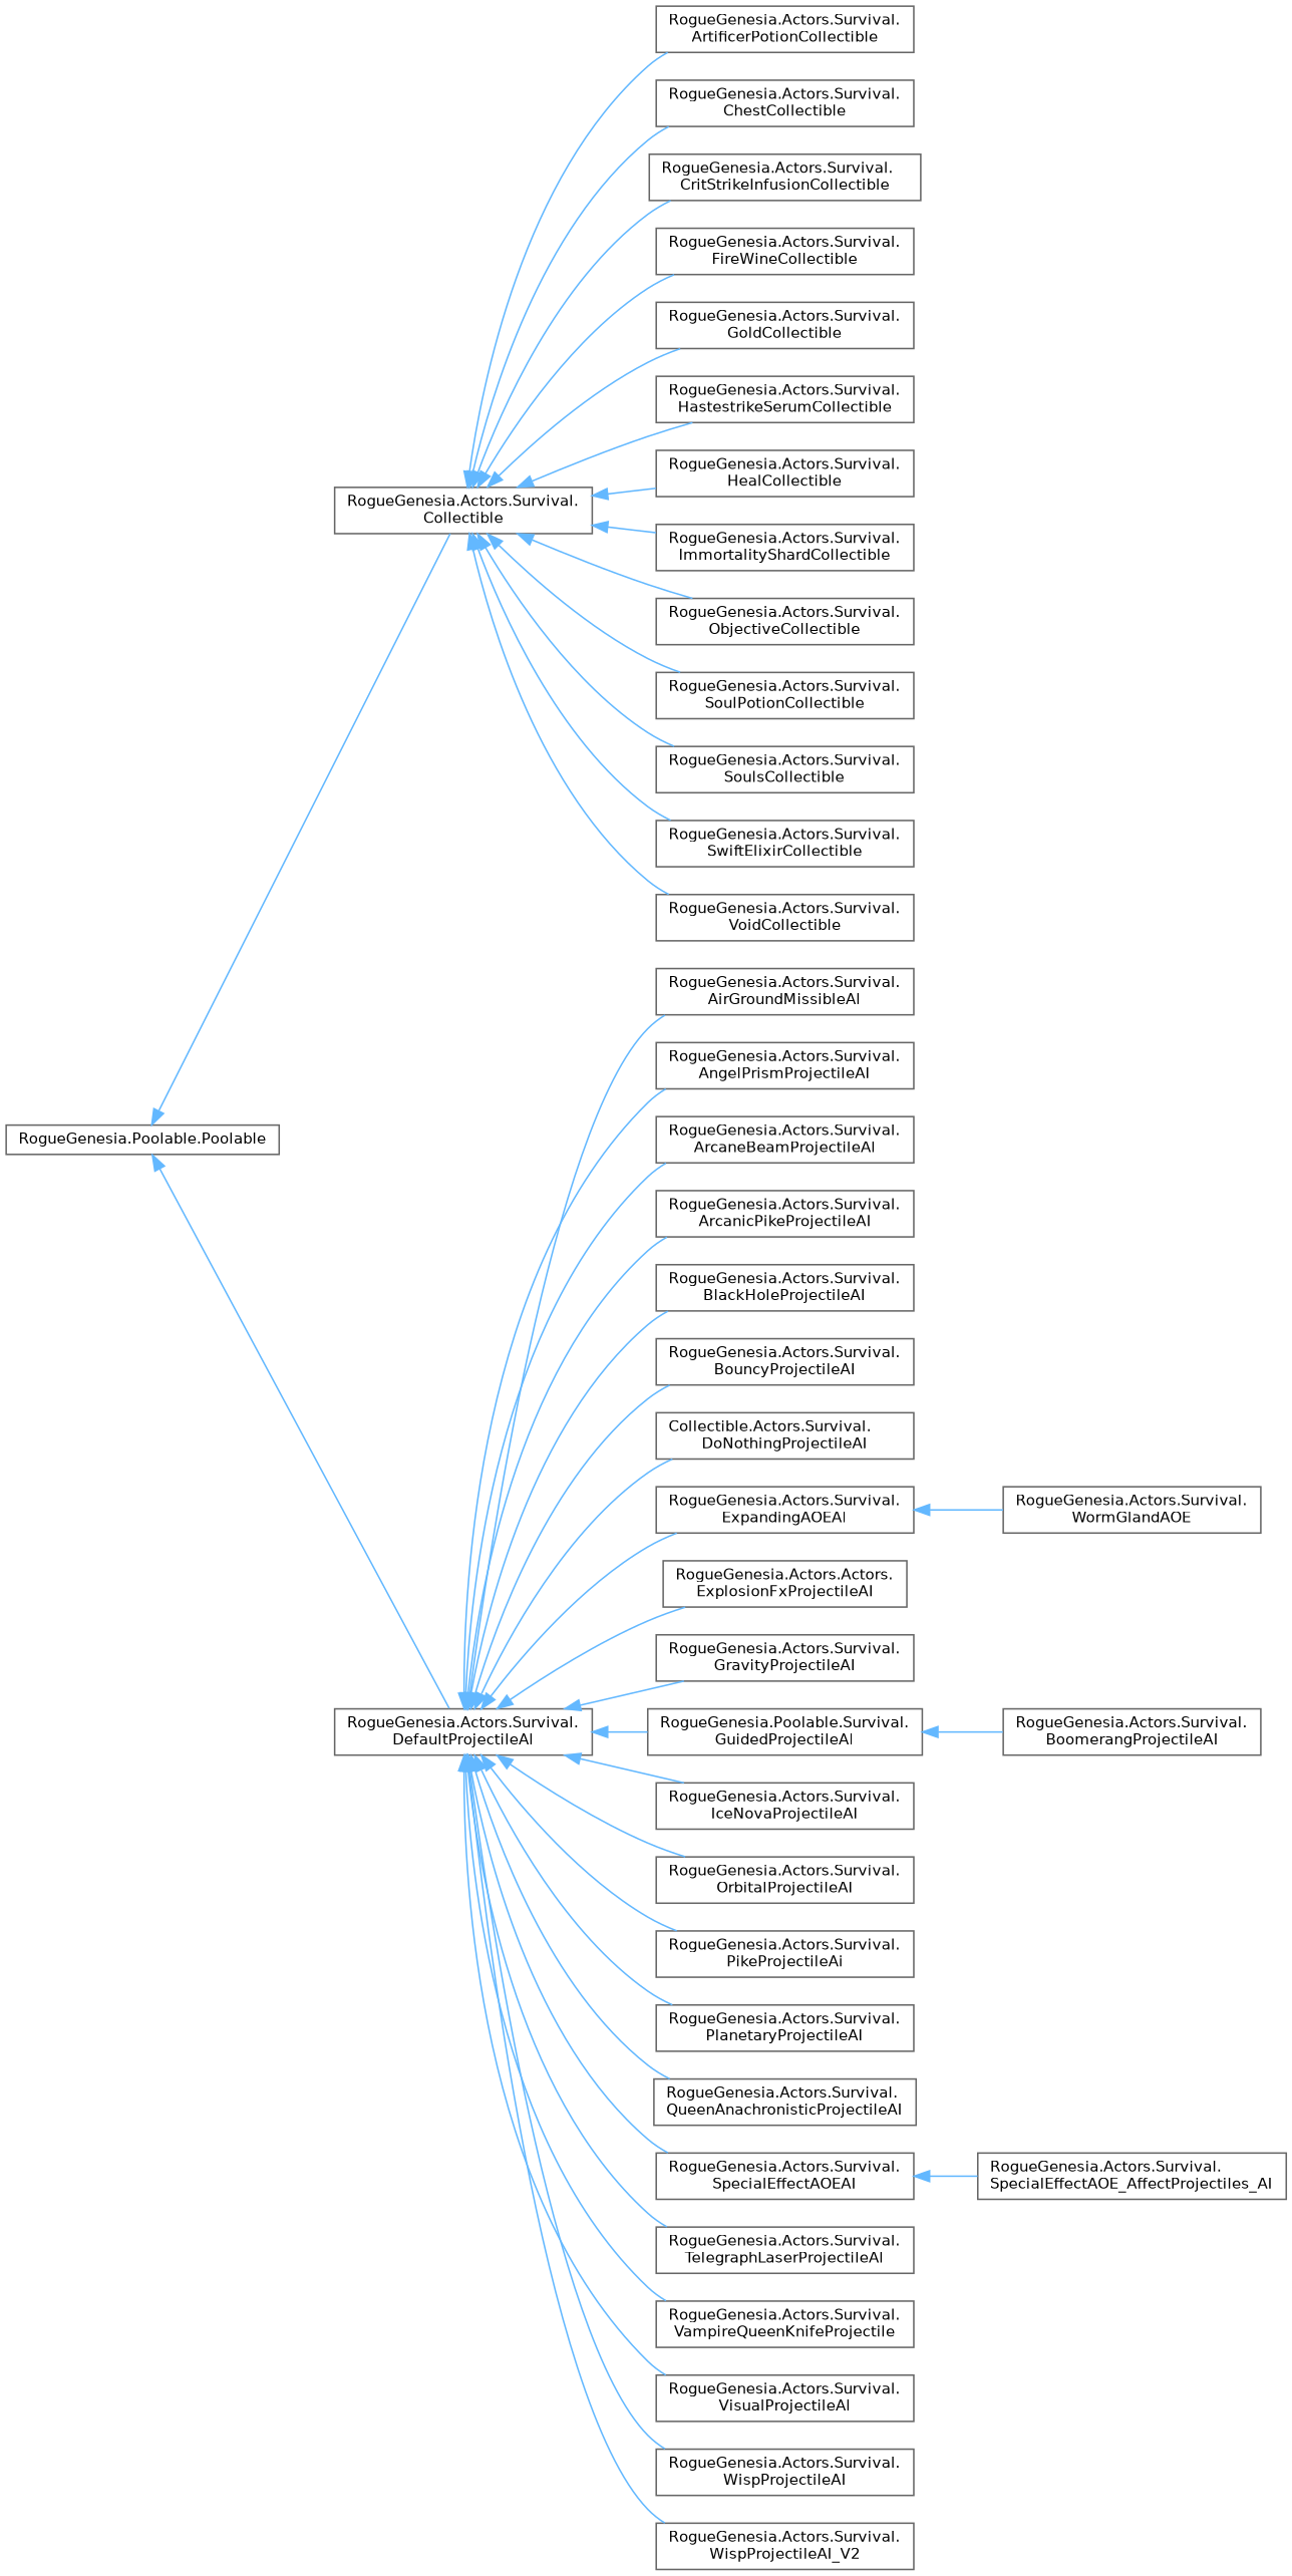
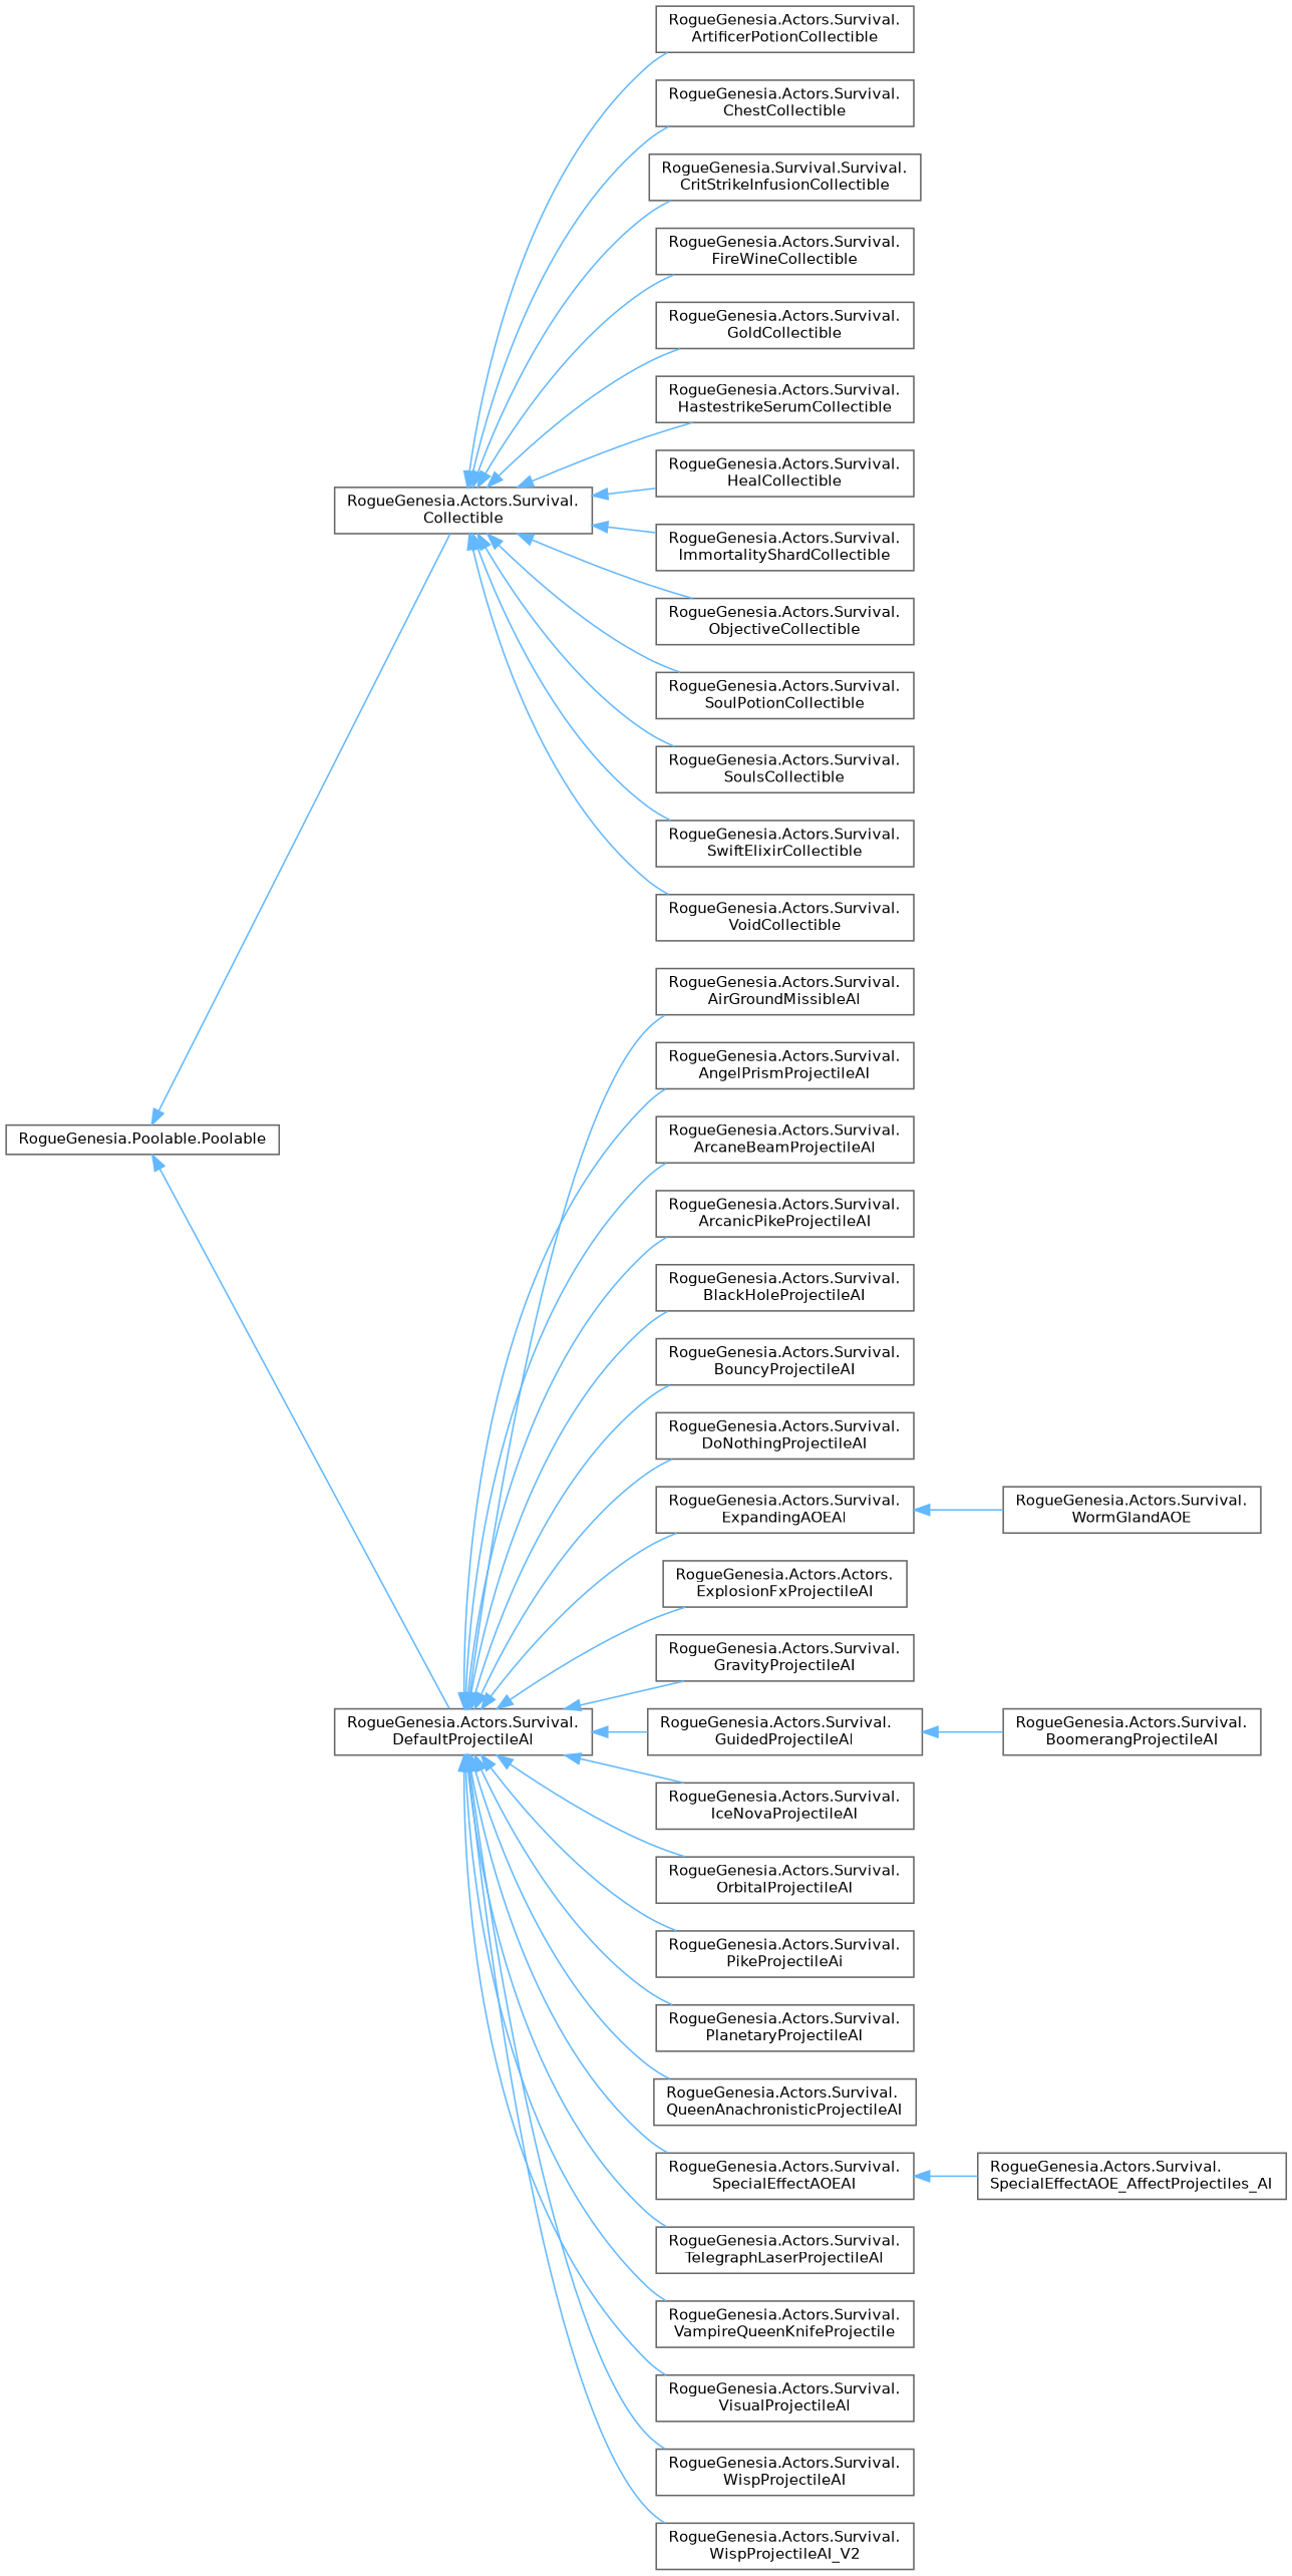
  digraph {
    rankdir=LR
    node [color=grey40 fillcolor=white fontname=Helvetica fontsize=10 shape=box style=filled]
    edge [color=steelblue1 dir=back fontname=Helvetica fontsize=10 labelfontname=Helvetica labelfontsize=10 style=solid]
    n1 [height=0.2 label="RogueGenesia.Poolable.Poolable" width=0.4]
    n2 [height=0.2 label="RogueGenesia.Actors.Survival.\lCollectible" width=0.4]
    n3 [height=0.2 label="RogueGenesia.Actors.Survival.\lDefaultProjectileAI" width=0.4]
    n4 [height=0.2 label="RogueGenesia.Actors.Survival.\lArtificerPotionCollectible" width=0.4]
    n5 [height=0.2 label="RogueGenesia.Actors.Survival.\lChestCollectible" width=0.4]
-   n6 [height=0.2 label="RogueGenesia.Actors.Survival.\lCritStrikeInfusionCollectible" width=0.4]
+   n6 [height=0.2 label="RogueGenesia.Survival.Survival.\lCritStrikeInfusionCollectible" width=0.4]
    n7 [height=0.2 label="RogueGenesia.Actors.Survival.\lFireWineCollectible" width=0.4]
    n8 [height=0.2 label="RogueGenesia.Actors.Survival.\lGoldCollectible" width=0.4]
    n9 [height=0.2 label="RogueGenesia.Actors.Survival.\lHastestrikeSerumCollectible" width=0.4]
    n10 [height=0.2 label="RogueGenesia.Actors.Survival.\lHealCollectible" width=0.4]
    n11 [height=0.2 label="RogueGenesia.Actors.Survival.\lImmortalityShardCollectible" width=0.4]
    n12 [height=0.2 label="RogueGenesia.Actors.Survival.\lObjectiveCollectible" width=0.4]
    n13 [height=0.2 label="RogueGenesia.Actors.Survival.\lSoulPotionCollectible" width=0.4]
    n14 [height=0.2 label="RogueGenesia.Actors.Survival.\lSoulsCollectible" width=0.4]
    n15 [height=0.2 label="RogueGenesia.Actors.Survival.\lSwiftElixirCollectible" width=0.4]
    n16 [height=0.2 label="RogueGenesia.Actors.Survival.\lVoidCollectible" width=0.4]
    n17 [height=0.2 label="RogueGenesia.Actors.Survival.\lAirGroundMissibleAI" width=0.4]
    n18 [height=0.2 label="RogueGenesia.Actors.Survival.\lAngelPrismProjectileAI" width=0.4]
    n19 [height=0.2 label="RogueGenesia.Actors.Survival.\lArcaneBeamProjectileAI" width=0.4]
    n20 [height=0.2 label="RogueGenesia.Actors.Survival.\lArcanicPikeProjectileAI" width=0.4]
    n21 [height=0.2 label="RogueGenesia.Actors.Survival.\lBlackHoleProjectileAI" width=0.4]
    n22 [height=0.2 label="RogueGenesia.Actors.Survival.\lBouncyProjectileAI" width=0.4]
-   n23 [height=0.2 label="Collectible.Actors.Survival.\lDoNothingProjectileAI" width=0.4]
+   n23 [height=0.2 label="RogueGenesia.Actors.Survival.\lDoNothingProjectileAI" width=0.4]
    n24 [height=0.2 label="RogueGenesia.Actors.Survival.\lExpandingAOEAI" width=0.4]
    n25 [height=0.2 label="RogueGenesia.Actors.Actors.\lExplosionFxProjectileAI" width=0.4]
    n26 [height=0.2 label="RogueGenesia.Actors.Survival.\lGravityProjectileAI" width=0.4]
-   n27 [height=0.2 label="RogueGenesia.Poolable.Survival.\lGuidedProjectileAI" width=0.4]
+   n27 [height=0.2 label="RogueGenesia.Actors.Survival.\lGuidedProjectileAI" width=0.4]
    n28 [height=0.2 label="RogueGenesia.Actors.Survival.\lIceNovaProjectileAI" width=0.4]
    n29 [height=0.2 label="RogueGenesia.Actors.Survival.\lOrbitalProjectileAI" width=0.4]
    n30 [height=0.2 label="RogueGenesia.Actors.Survival.\lPikeProjectileAi" width=0.4]
    n31 [height=0.2 label="RogueGenesia.Actors.Survival.\lPlanetaryProjectileAI" width=0.4]
    n32 [height=0.2 label="RogueGenesia.Actors.Survival.\lQueenAnachronisticProjectileAI" width=0.4]
    n33 [height=0.2 label="RogueGenesia.Actors.Survival.\lSpecialEffectAOEAI" width=0.4]
    n34 [height=0.2 label="RogueGenesia.Actors.Survival.\lTelegraphLaserProjectileAI" width=0.4]
    n35 [height=0.2 label="RogueGenesia.Actors.Survival.\lVampireQueenKnifeProjectile" width=0.4]
    n36 [height=0.2 label="RogueGenesia.Actors.Survival.\lVisualProjectileAI" width=0.4]
    n37 [height=0.2 label="RogueGenesia.Actors.Survival.\lWispProjectileAI" width=0.4]
    n38 [height=0.2 label="RogueGenesia.Actors.Survival.\lWispProjectileAI_V2" width=0.4]
    n39 [height=0.2 label="RogueGenesia.Actors.Survival.\lWormGlandAOE" width=0.4]
    n40 [height=0.2 label="RogueGenesia.Actors.Survival.\lBoomerangProjectileAI" width=0.4]
    n41 [height=0.2 label="RogueGenesia.Actors.Survival.\lSpecialEffectAOE_AffectProjectiles_AI" width=0.4]
    n1 -> n2
    n1 -> n3
    n2 -> n4
    n2 -> n5
    n2 -> n6
    n2 -> n7
    n2 -> n8
    n2 -> n9
    n2 -> n10
    n2 -> n11
    n2 -> n12
    n2 -> n13
    n2 -> n14
    n2 -> n15
    n2 -> n16
    n3 -> n17
    n3 -> n18
    n3 -> n19
    n3 -> n20
    n3 -> n21
    n3 -> n22
    n3 -> n23
    n3 -> n24
    n3 -> n25
    n3 -> n26
    n3 -> n27
    n3 -> n28
    n3 -> n29
    n3 -> n30
    n3 -> n31
    n3 -> n32
    n3 -> n33
    n3 -> n34
    n3 -> n35
    n3 -> n36
    n3 -> n37
    n3 -> n38
    n24 -> n39
    n27 -> n40
    n33 -> n41
  }
